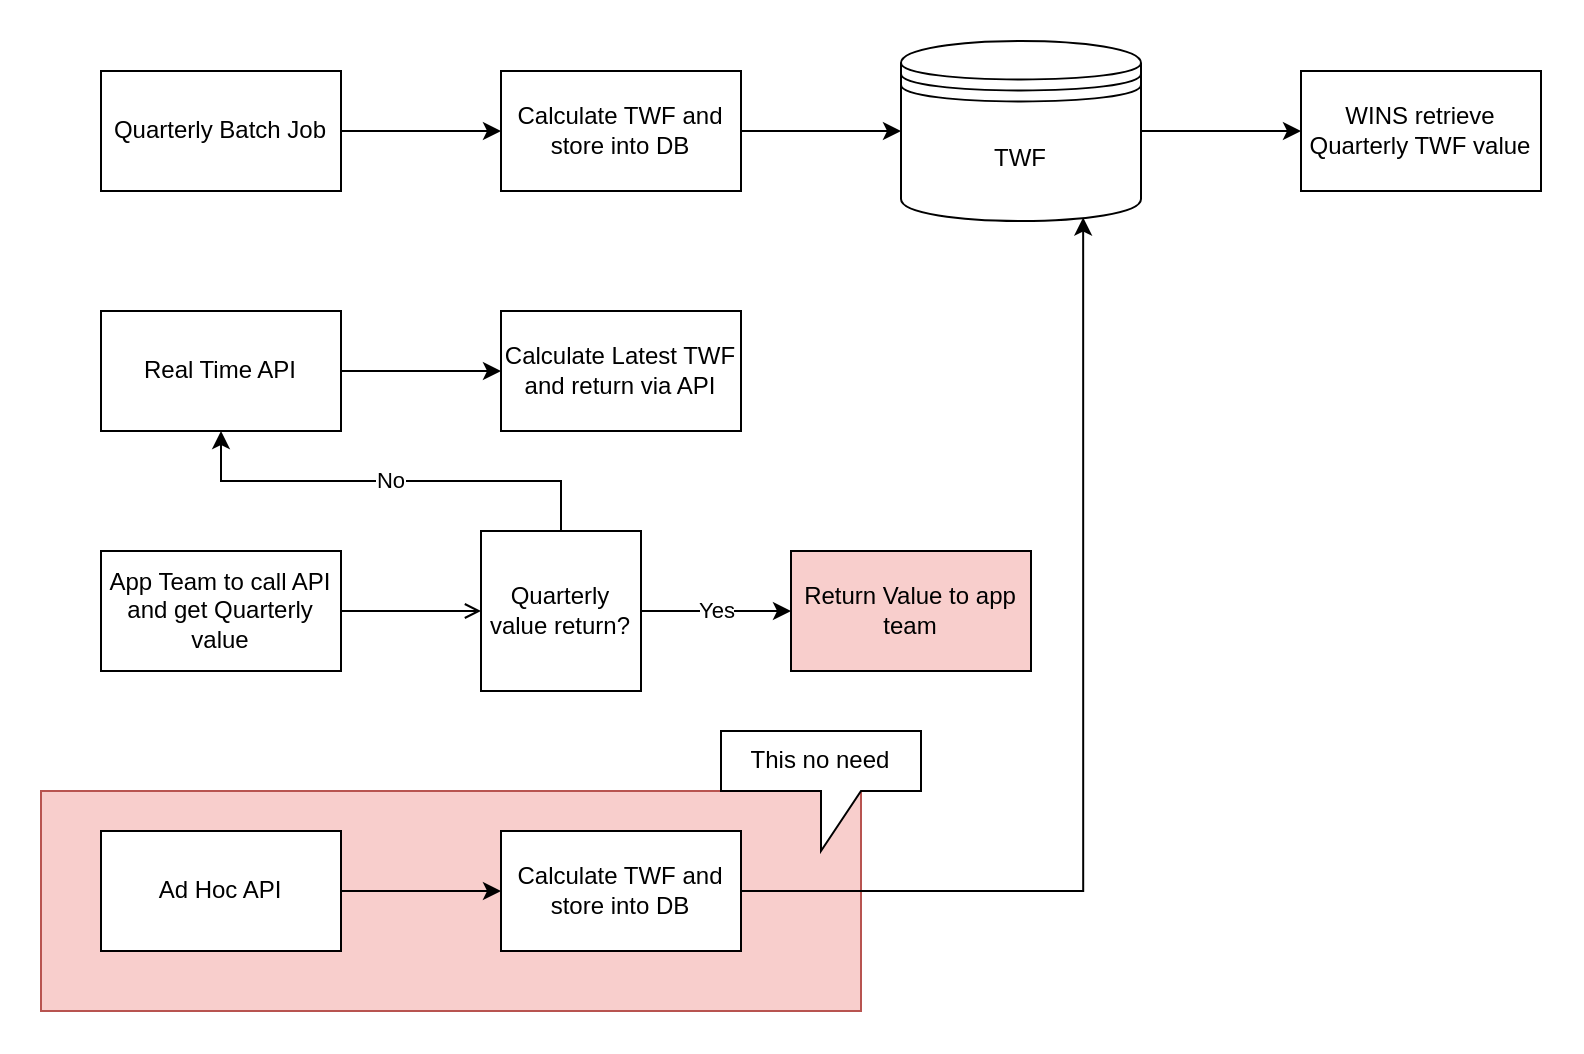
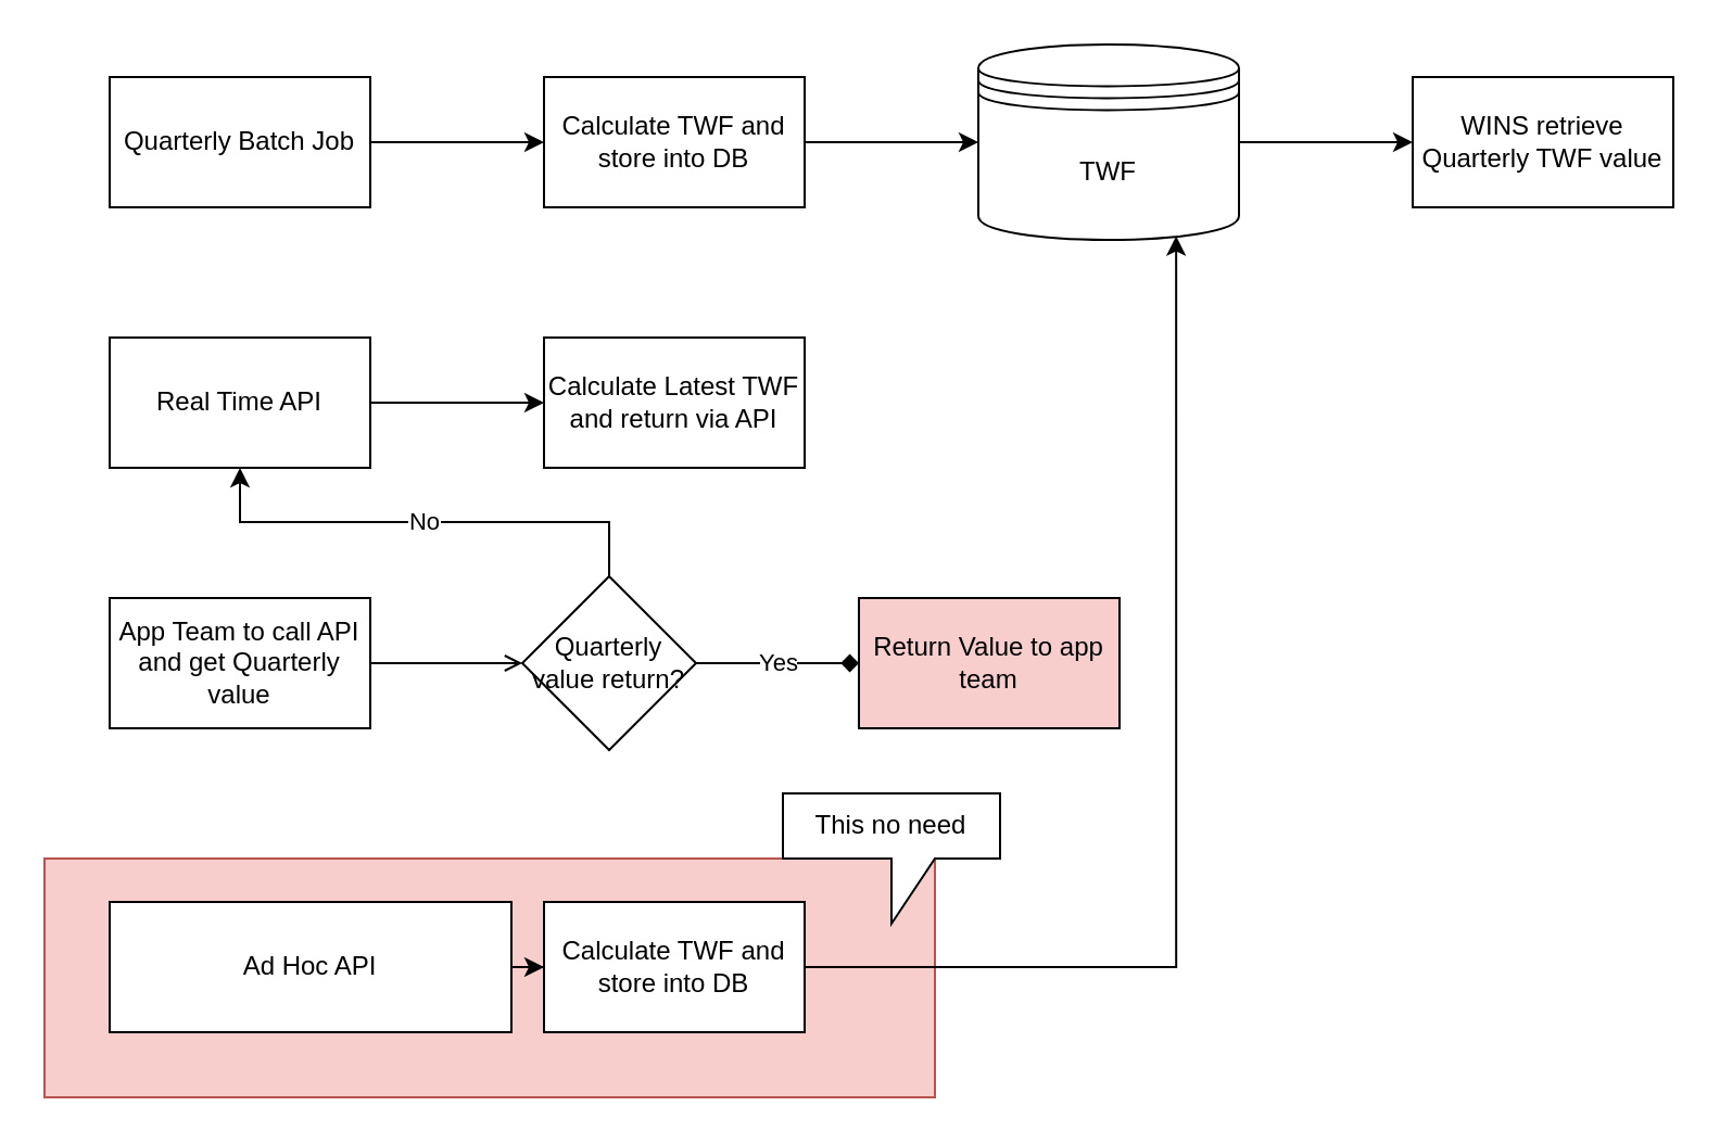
  <mxCell id="0" />
  <mxCell id="1" parent="0" />
  <mxCell id="2" value="" style="rounded=0;whiteSpace=wrap;html=1;fillColor=#f8cecc;strokeColor=#b85450;" vertex="1" parent="1"><mxGeometry x="20" y="395" width="410" height="110" as="geometry" /></mxCell>
  <mxCell id="3" value="" style="edgeStyle=orthogonalEdgeStyle;rounded=0;orthogonalLoop=1;jettySize=auto;html=1;" edge="1" parent="1" source="4" target="8"><mxGeometry relative="1" as="geometry" /></mxCell>
  <mxCell id="4" value="Quarterly Batch Job" style="rounded=0;whiteSpace=wrap;html=1;" vertex="1" parent="1"><mxGeometry x="50" y="35" width="120" height="60" as="geometry" /></mxCell>
  <mxCell id="5" value="" style="edgeStyle=orthogonalEdgeStyle;rounded=0;orthogonalLoop=1;jettySize=auto;html=1;" edge="1" parent="1" source="6" target="11"><mxGeometry relative="1" as="geometry" /></mxCell>
  <mxCell id="6" value="Real Time API" style="rounded=0;whiteSpace=wrap;html=1;" vertex="1" parent="1"><mxGeometry x="50" y="155" width="120" height="60" as="geometry" /></mxCell>
  <mxCell id="7" value="" style="edgeStyle=orthogonalEdgeStyle;rounded=0;orthogonalLoop=1;jettySize=auto;html=1;" edge="1" parent="1" source="8" target="10"><mxGeometry relative="1" as="geometry" /></mxCell>
  <mxCell id="8" value="Calculate TWF and store into DB" style="rounded=0;whiteSpace=wrap;html=1;" vertex="1" parent="1"><mxGeometry x="250" y="35" width="120" height="60" as="geometry" /></mxCell>
  <mxCell id="9" value="" style="edgeStyle=orthogonalEdgeStyle;rounded=0;orthogonalLoop=1;jettySize=auto;html=1;" edge="1" parent="1" source="10" target="16"><mxGeometry relative="1" as="geometry" /></mxCell>
  <mxCell id="10" value="TWF" style="shape=datastore;whiteSpace=wrap;html=1;" vertex="1" parent="1"><mxGeometry x="450" y="20" width="120" height="90" as="geometry" /></mxCell>
  <mxCell id="11" value="Calculate Latest TWF and return via API" style="rounded=0;whiteSpace=wrap;html=1;" vertex="1" parent="1"><mxGeometry x="250" y="155" width="120" height="60" as="geometry" /></mxCell>
  <mxCell id="12" value="" style="edgeStyle=orthogonalEdgeStyle;rounded=0;orthogonalLoop=1;jettySize=auto;html=1;" edge="1" parent="1" source="13" target="15"><mxGeometry relative="1" as="geometry" /></mxCell>
- <mxCell id="13" value="Ad Hoc API" style="rounded=0;whiteSpace=wrap;html=1;" vertex="1" parent="1"><mxGeometry x="50" y="415" width="120" height="60" as="geometry" /></mxCell>
+ <mxCell id="13" value="Ad Hoc API" style="rounded=0;whiteSpace=wrap;html=1;" vertex="1" parent="1"><mxGeometry x="50" y="415" width="185" height="60" as="geometry" /></mxCell>
  <mxCell id="14" style="edgeStyle=orthogonalEdgeStyle;rounded=0;orthogonalLoop=1;jettySize=auto;html=1;exitX=1;exitY=0.5;exitDx=0;exitDy=0;entryX=0.759;entryY=0.981;entryDx=0;entryDy=0;entryPerimeter=0;" edge="1" parent="1" source="15" target="10"><mxGeometry relative="1" as="geometry" /></mxCell>
  <mxCell id="15" value="Calculate TWF and store into DB" style="rounded=0;whiteSpace=wrap;html=1;" vertex="1" parent="1"><mxGeometry x="250" y="415" width="120" height="60" as="geometry" /></mxCell>
  <mxCell id="16" value="WINS retrieve Quarterly TWF value" style="rounded=0;whiteSpace=wrap;html=1;" vertex="1" parent="1"><mxGeometry x="650" y="35" width="120" height="60" as="geometry" /></mxCell>
  <mxCell id="17" value="" style="edgeStyle=orthogonalEdgeStyle;rounded=0;orthogonalLoop=1;jettySize=auto;html=1;endArrow=open;" edge="1" parent="1" source="18" target="22"><mxGeometry relative="1" as="geometry" /></mxCell>
  <mxCell id="18" value="App Team to call API and get Quarterly value" style="rounded=0;whiteSpace=wrap;html=1;" vertex="1" parent="1"><mxGeometry x="50" y="275" width="120" height="60" as="geometry" /></mxCell>
  <mxCell id="19" value="This no need" style="shape=callout;whiteSpace=wrap;html=1;perimeter=calloutPerimeter;" vertex="1" parent="1"><mxGeometry x="360" y="365" width="100" height="60" as="geometry" /></mxCell>
  <mxCell id="20" value="No" style="edgeStyle=orthogonalEdgeStyle;rounded=0;orthogonalLoop=1;jettySize=auto;html=1;exitX=0.5;exitY=0;exitDx=0;exitDy=0;entryX=0.5;entryY=1;entryDx=0;entryDy=0;" edge="1" parent="1" source="22" target="6"><mxGeometry relative="1" as="geometry" /></mxCell>
- <mxCell id="21" value="Yes" style="edgeStyle=orthogonalEdgeStyle;rounded=0;orthogonalLoop=1;jettySize=auto;html=1;" edge="1" parent="1" source="22" target="23"><mxGeometry relative="1" as="geometry" /></mxCell>
- <mxCell id="22" value="Quarterly value return?" style="whiteSpace=wrap;html=1;rounded=0;" vertex="1" parent="1"><mxGeometry x="240" y="265" width="80" height="80" as="geometry" /></mxCell>
+ <mxCell id="21" value="Yes" style="edgeStyle=orthogonalEdgeStyle;rounded=0;orthogonalLoop=1;jettySize=auto;html=1;endArrow=diamond;" edge="1" parent="1" source="22" target="23"><mxGeometry relative="1" as="geometry" /></mxCell>
+ <mxCell id="22" value="Quarterly value return?" style="rhombus;whiteSpace=wrap;html=1;" vertex="1" parent="1"><mxGeometry x="240" y="265" width="80" height="80" as="geometry" /></mxCell>
  <mxCell id="23" value="Return Value to app team" style="rounded=0;whiteSpace=wrap;html=1;fillColor=#f8cecc;" vertex="1" parent="1"><mxGeometry x="395" y="275" width="120" height="60" as="geometry" /></mxCell>
